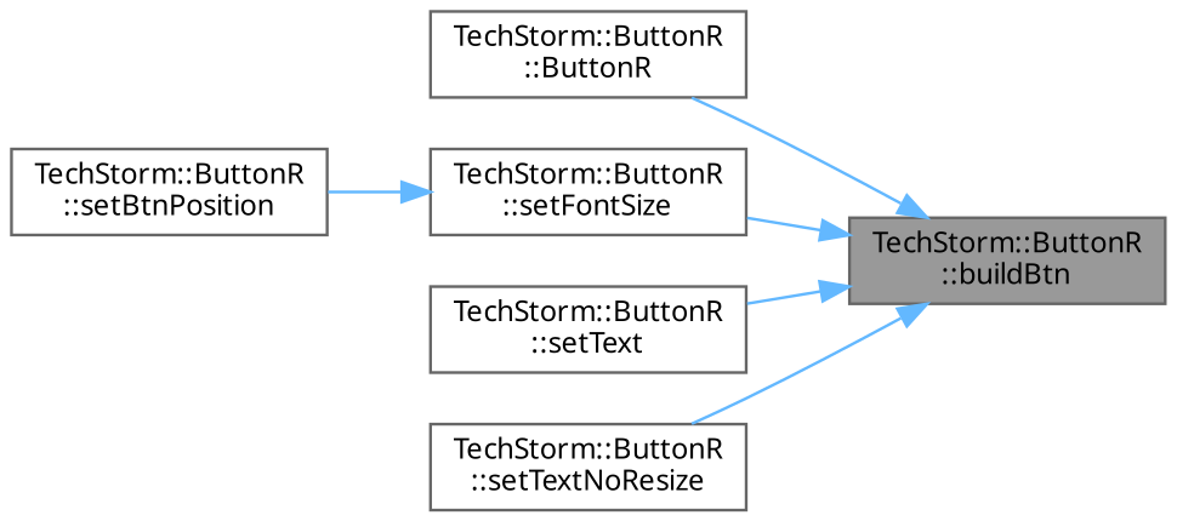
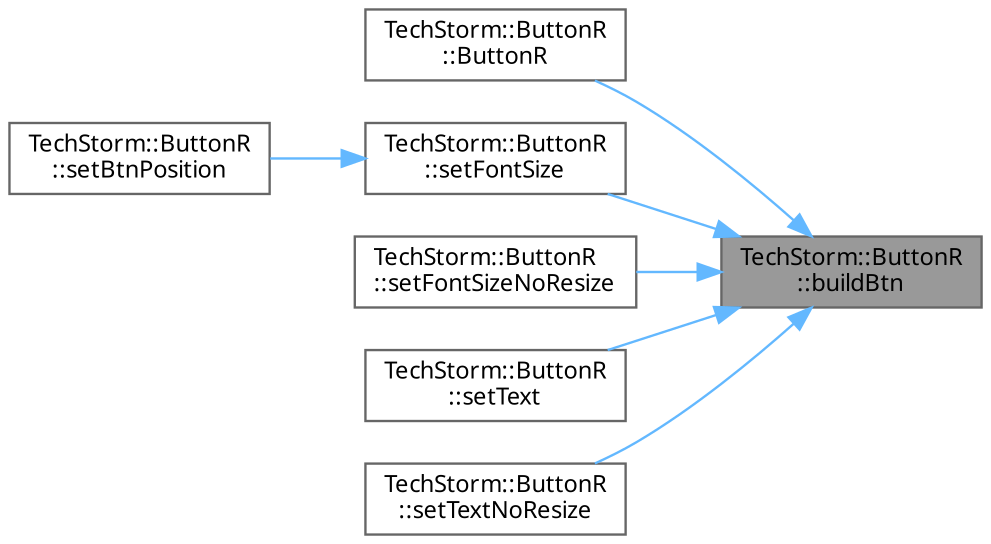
  digraph {
    fontname="Noto Sans"
    rankdir=RL
    node [color=grey40 fillcolor=white fontname="Noto Sans" fontsize=10 shape=box style=filled]
    edge [color=steelblue1 dir=back fontname="Noto Sans" fontsize=10 labelfontname=Helvetica labelfontsize=10 style=solid]
    n1 [color=gray40 fillcolor=grey60 fontcolor=black height=0.2 label="TechStorm::ButtonR\l::buildBtn" width=0.4]
    n2 [height=0.2 label="TechStorm::ButtonR\l::ButtonR" width=0.4]
    n3 [height=0.2 label="TechStorm::ButtonR\l::setFontSize" width=0.4]
+   n4 [height=0.2 label="TechStorm::ButtonR\l::setFontSizeNoResize" width=0.4]
    n5 [height=0.2 label="TechStorm::ButtonR\l::setText" width=0.4]
    n6 [height=0.2 label="TechStorm::ButtonR\l::setTextNoResize" width=0.4]
    n7 [height=0.2 label="TechStorm::ButtonR\l::setBtnPosition" width=0.4]
    n1 -> n2
    n1 -> n3
+   n1 -> n4
    n1 -> n5
    n1 -> n6
    n3 -> n7
  }
